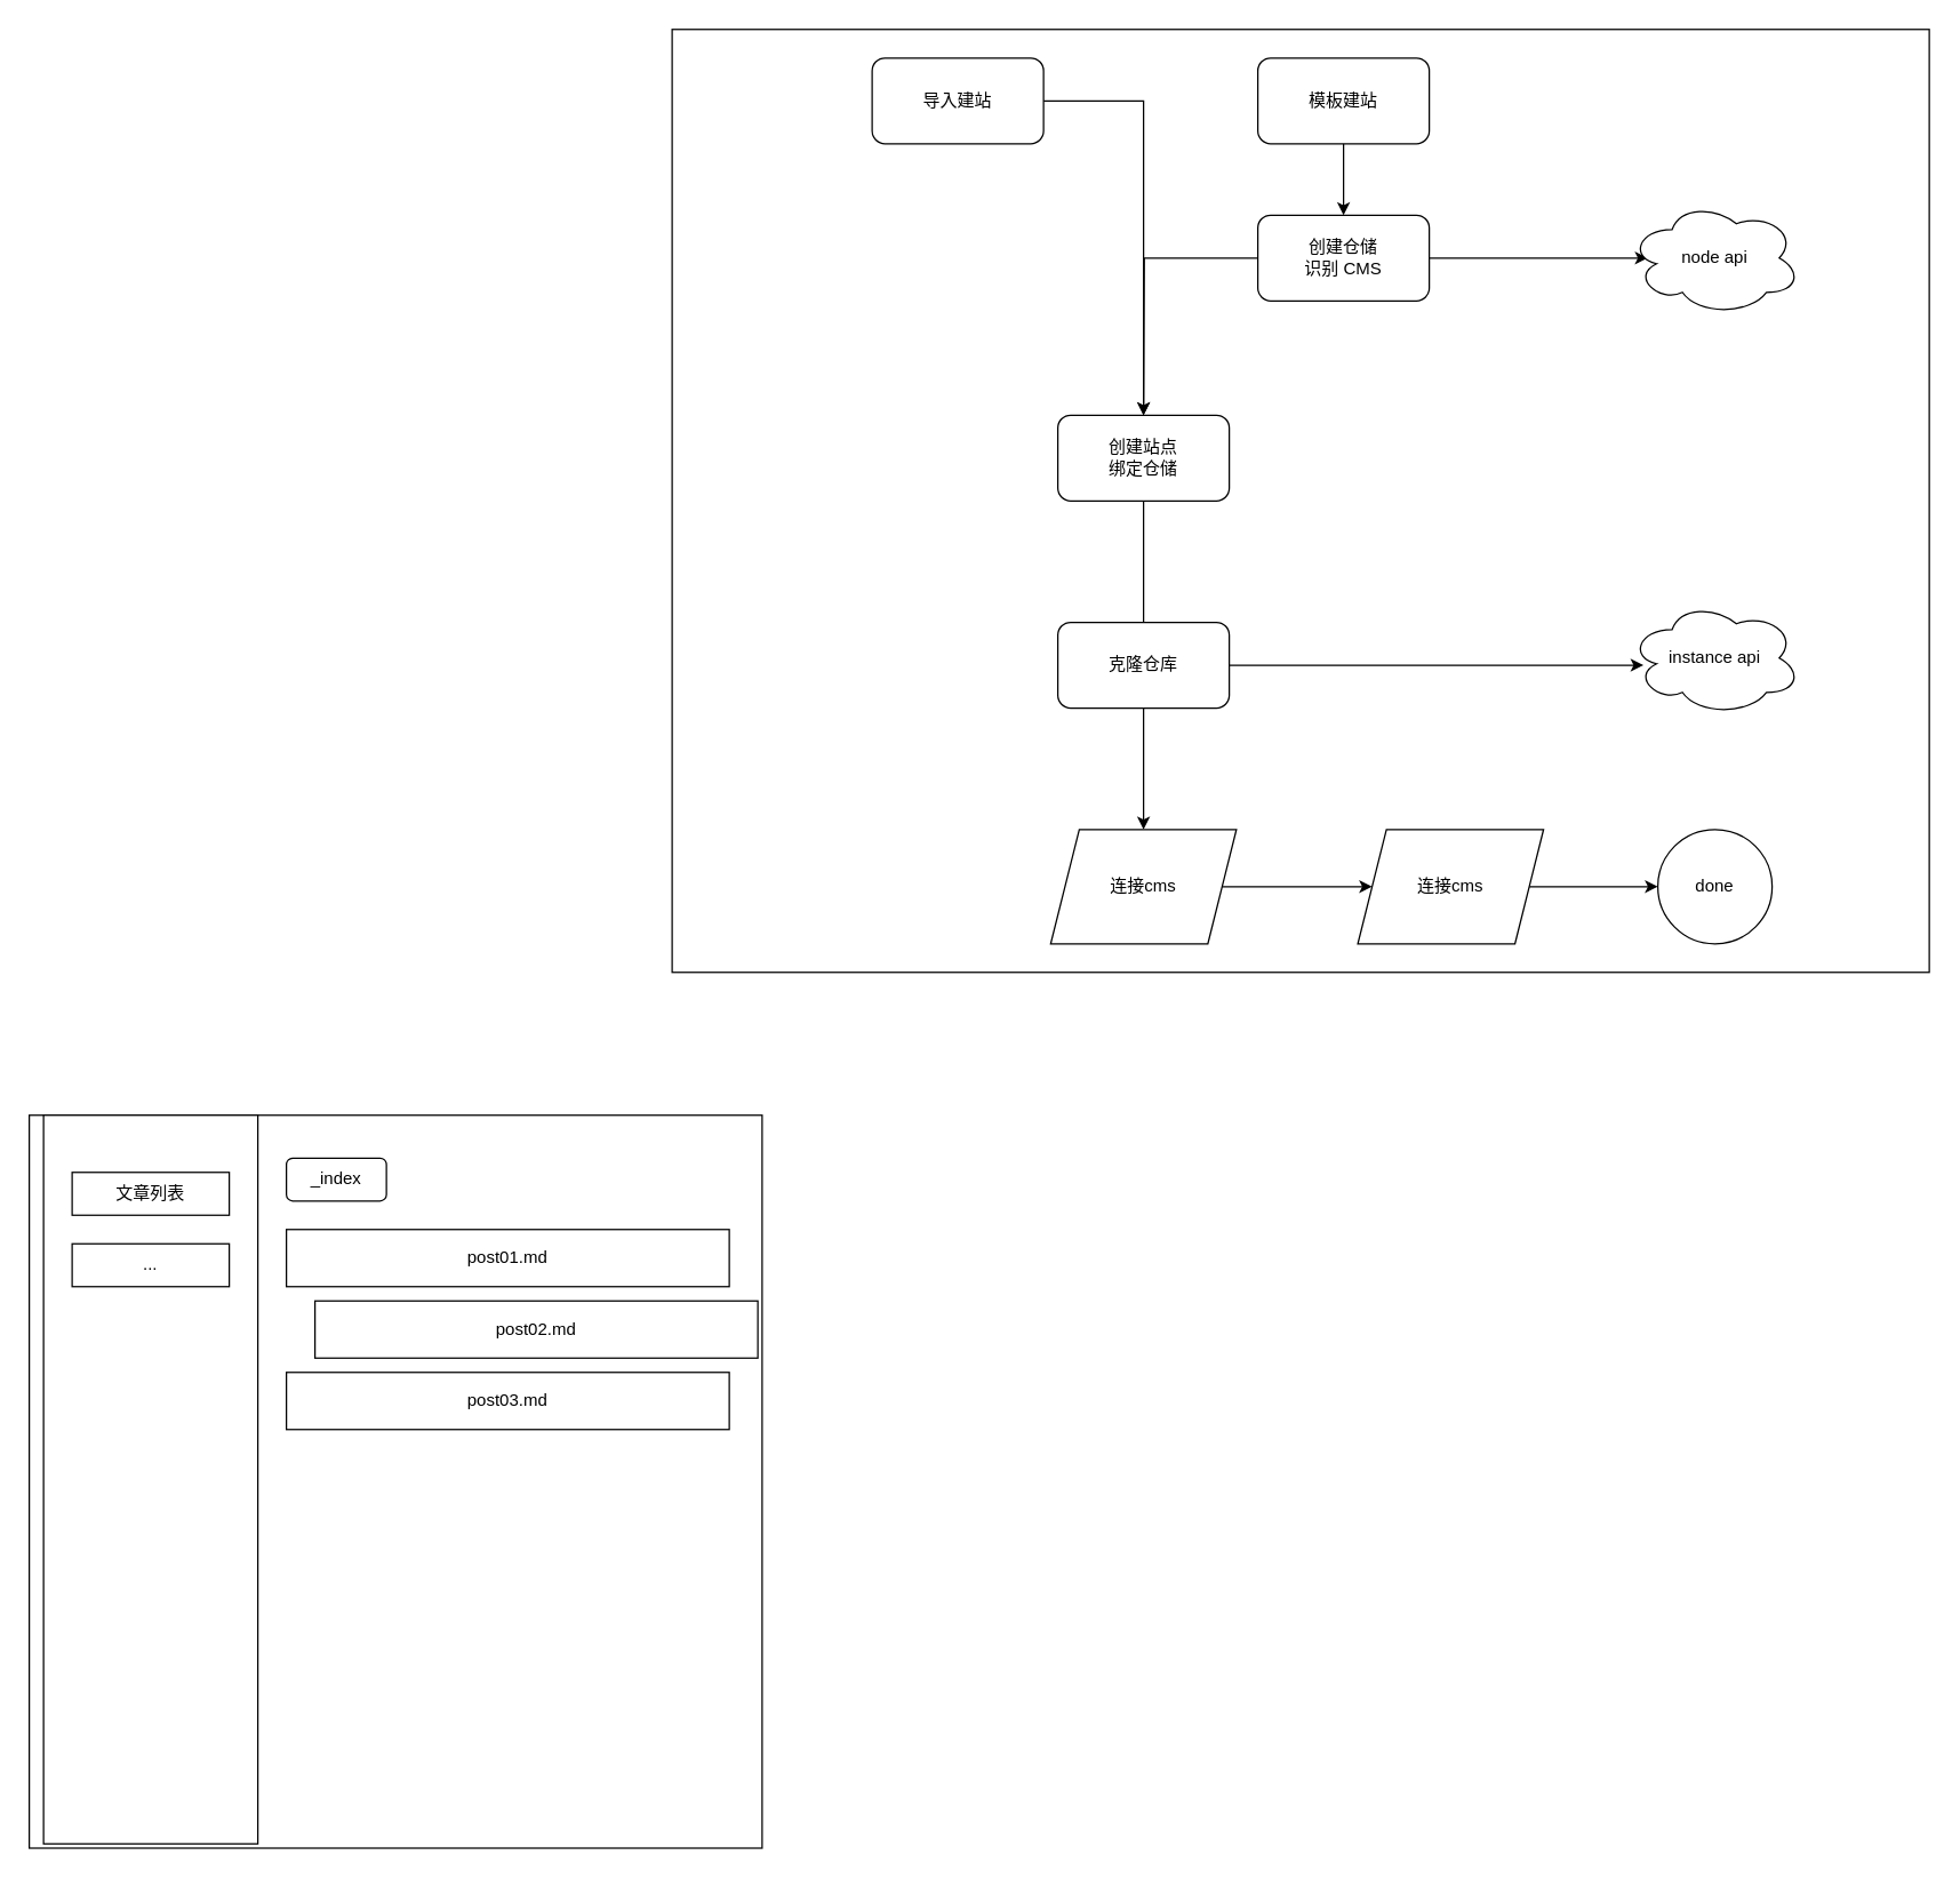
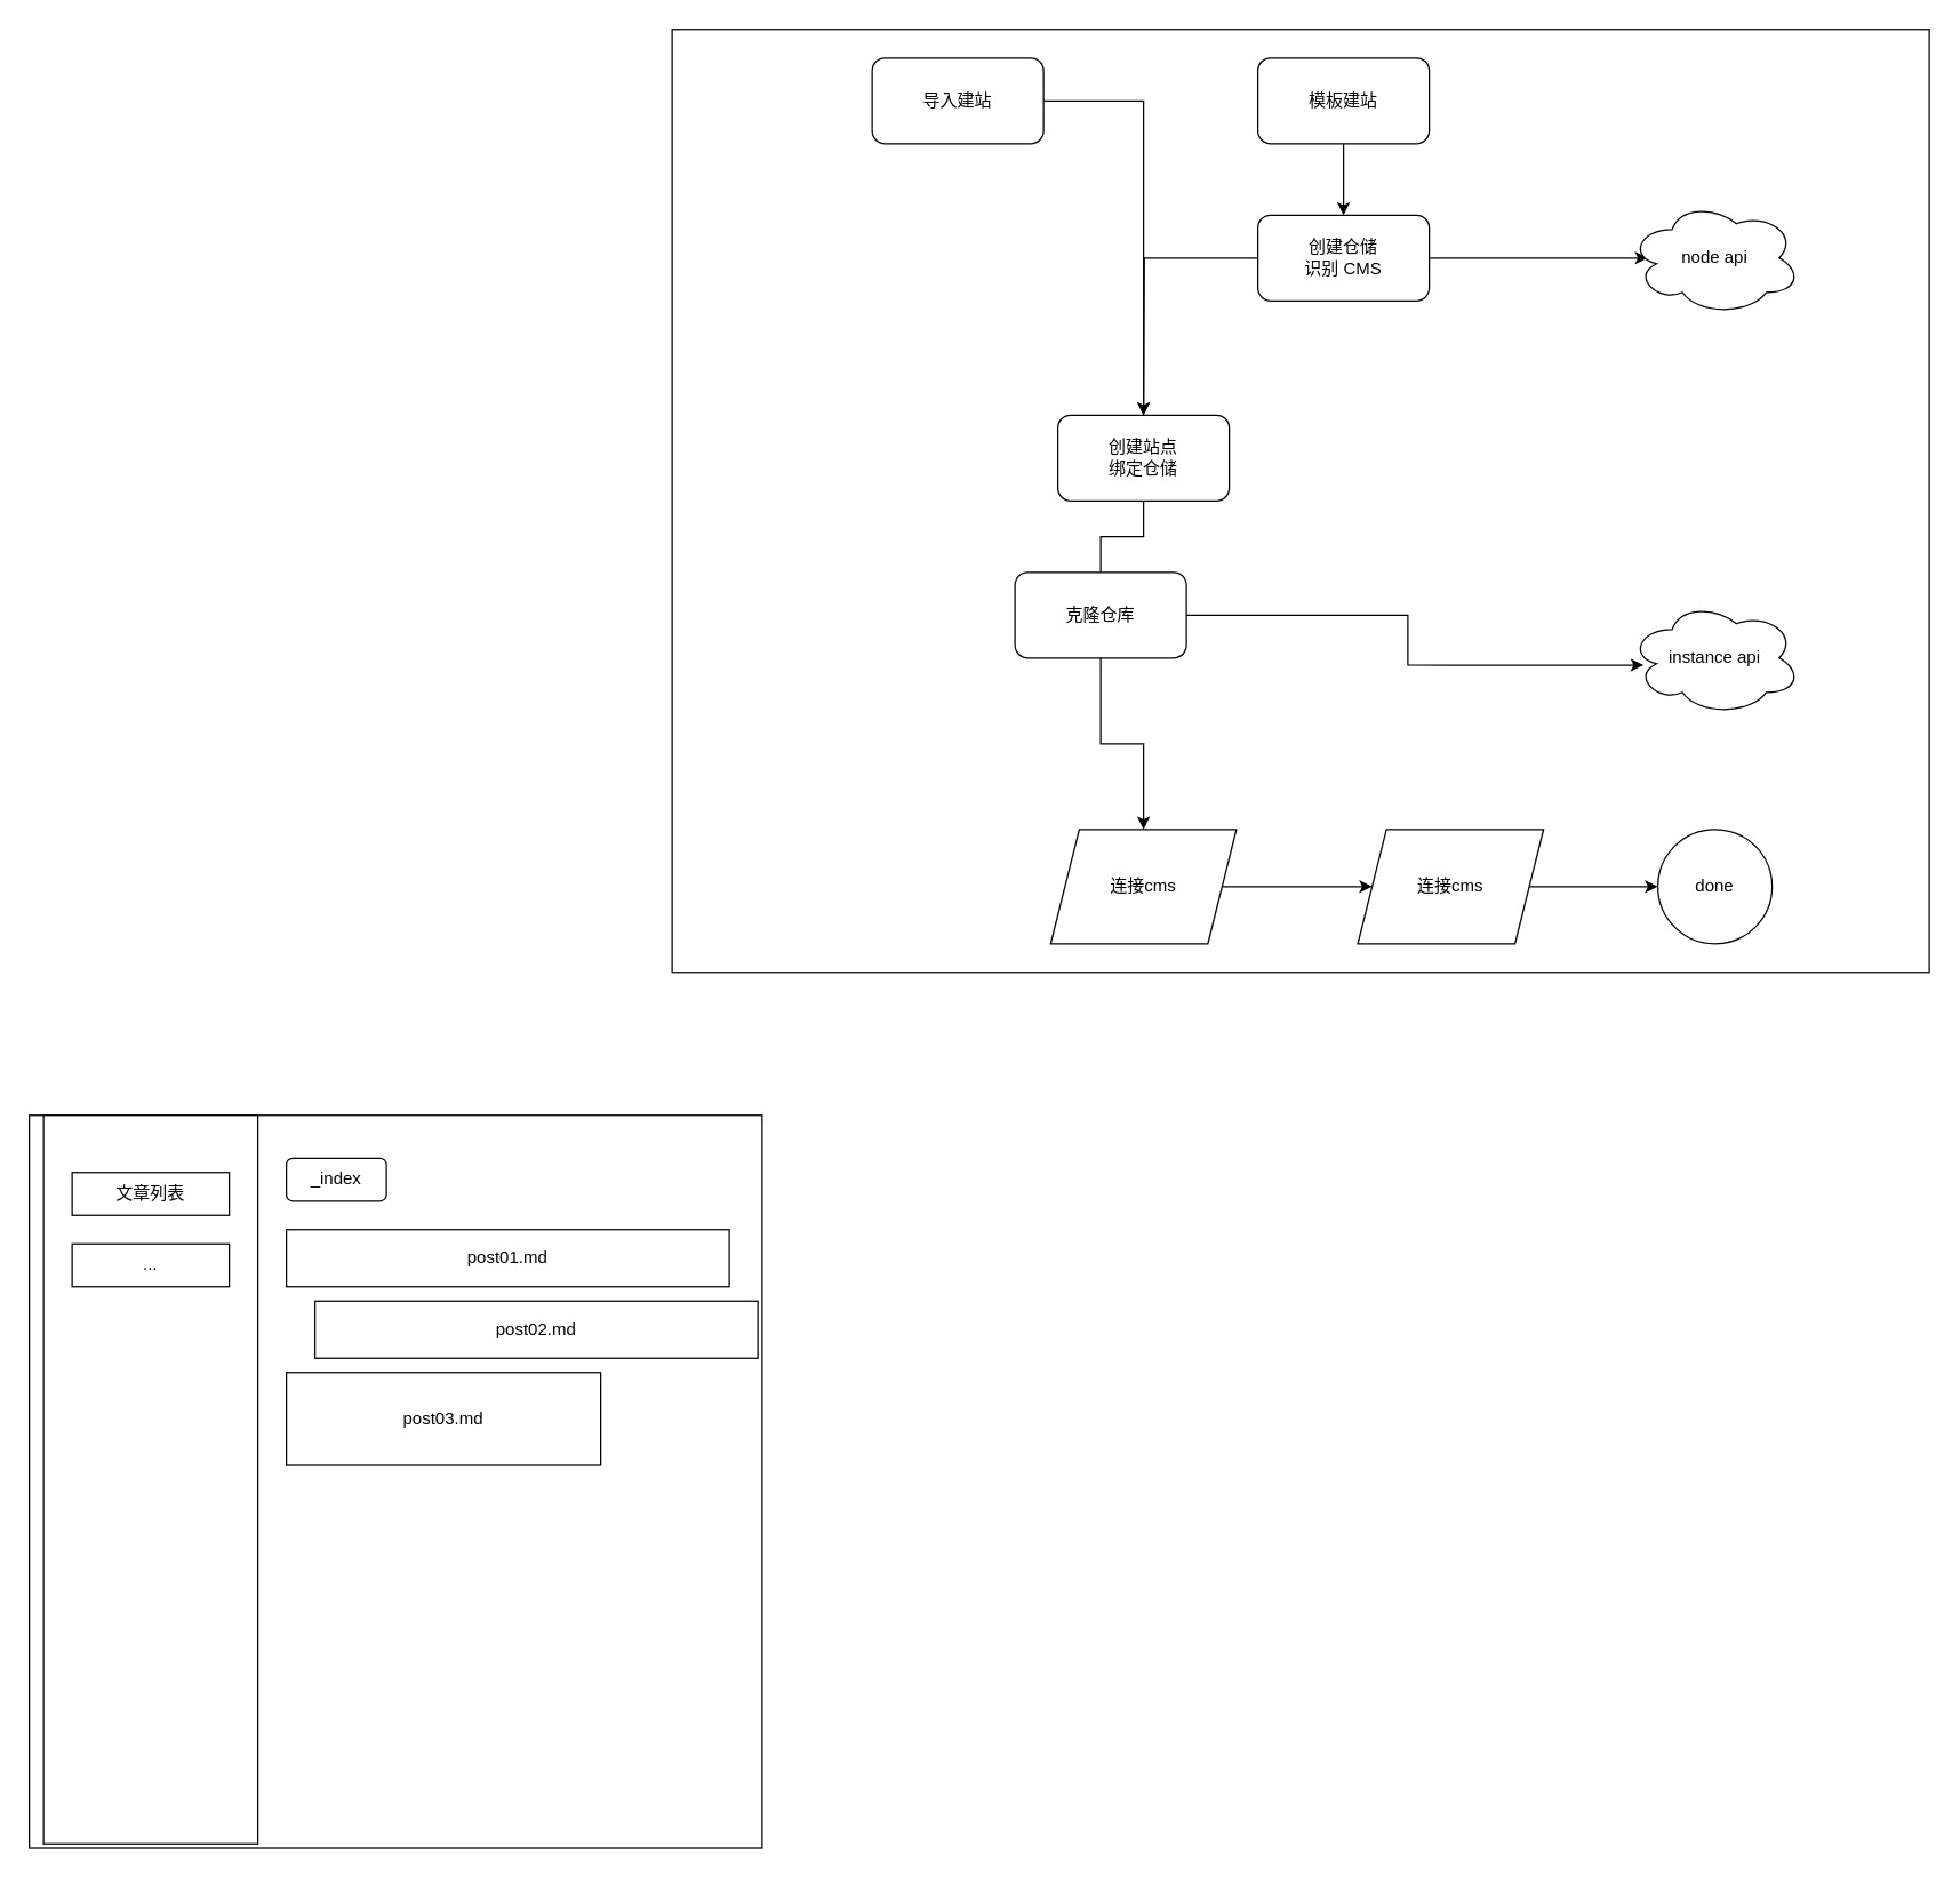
  <mxCell id="0" />
  <mxCell id="1" parent="0" />
  <mxCell id="2" value="" style="rounded=0;whiteSpace=wrap;html=1;" parent="1" vertex="1"><mxGeometry x="470" y="20" width="880" height="660" as="geometry" /></mxCell>
  <mxCell id="3" style="edgeStyle=orthogonalEdgeStyle;rounded=0;orthogonalLoop=1;jettySize=auto;html=1;" parent="1" source="4" target="12" edge="1"><mxGeometry relative="1" as="geometry" /></mxCell>
  <mxCell id="4" value="导入建站" style="rounded=1;whiteSpace=wrap;html=1;" parent="1" vertex="1"><mxGeometry x="610" y="40" width="120" height="60" as="geometry" /></mxCell>
  <mxCell id="5" style="edgeStyle=orthogonalEdgeStyle;rounded=0;orthogonalLoop=1;jettySize=auto;html=1;exitX=0.5;exitY=1;exitDx=0;exitDy=0;entryX=0.5;entryY=0;entryDx=0;entryDy=0;" parent="1" source="6" target="9" edge="1"><mxGeometry relative="1" as="geometry" /></mxCell>
  <mxCell id="6" value="模板建站" style="rounded=1;whiteSpace=wrap;html=1;" parent="1" vertex="1"><mxGeometry x="880" y="40" width="120" height="60" as="geometry" /></mxCell>
  <mxCell id="7" style="edgeStyle=orthogonalEdgeStyle;rounded=0;orthogonalLoop=1;jettySize=auto;html=1;entryX=0.108;entryY=0.5;entryDx=0;entryDy=0;entryPerimeter=0;" parent="1" source="9" target="10" edge="1"><mxGeometry relative="1" as="geometry" /></mxCell>
  <mxCell id="8" style="edgeStyle=orthogonalEdgeStyle;rounded=0;orthogonalLoop=1;jettySize=auto;html=1;" parent="1" source="9" edge="1"><mxGeometry relative="1" as="geometry"><mxPoint x="800" y="290" as="targetPoint" /></mxGeometry></mxCell>
  <mxCell id="9" value="创建仓储&lt;br&gt;识别 CMS" style="rounded=1;whiteSpace=wrap;html=1;" parent="1" vertex="1"><mxGeometry x="880" y="150" width="120" height="60" as="geometry" /></mxCell>
  <mxCell id="10" value="node api" style="ellipse;shape=cloud;whiteSpace=wrap;html=1;" parent="1" vertex="1"><mxGeometry x="1140" y="140" width="120" height="80" as="geometry" /></mxCell>
  <mxCell id="11" style="edgeStyle=orthogonalEdgeStyle;rounded=0;orthogonalLoop=1;jettySize=auto;html=1;endArrow=none;" parent="1" source="12" target="15" edge="1"><mxGeometry relative="1" as="geometry" /></mxCell>
  <mxCell id="12" value="创建站点&lt;br&gt;绑定仓储" style="rounded=1;whiteSpace=wrap;html=1;" parent="1" vertex="1"><mxGeometry x="740" y="290" width="120" height="60" as="geometry" /></mxCell>
  <mxCell id="13" style="edgeStyle=orthogonalEdgeStyle;rounded=0;orthogonalLoop=1;jettySize=auto;html=1;entryX=0.083;entryY=0.563;entryDx=0;entryDy=0;entryPerimeter=0;" parent="1" source="15" target="16" edge="1"><mxGeometry relative="1" as="geometry" /></mxCell>
  <mxCell id="14" style="edgeStyle=orthogonalEdgeStyle;rounded=0;orthogonalLoop=1;jettySize=auto;html=1;entryX=0.5;entryY=0;entryDx=0;entryDy=0;" parent="1" source="15" target="18" edge="1"><mxGeometry relative="1" as="geometry" /></mxCell>
- <mxCell id="15" value="克隆仓库" style="rounded=1;whiteSpace=wrap;html=1;" parent="1" vertex="1"><mxGeometry x="740" y="435" width="120" height="60" as="geometry" /></mxCell>
+ <mxCell id="15" value="克隆仓库" style="rounded=1;whiteSpace=wrap;html=1;" parent="1" vertex="1"><mxGeometry x="710" y="400" width="120" height="60" as="geometry" /></mxCell>
  <mxCell id="16" value="instance api" style="ellipse;shape=cloud;whiteSpace=wrap;html=1;" parent="1" vertex="1"><mxGeometry x="1140" y="420" width="120" height="80" as="geometry" /></mxCell>
  <mxCell id="17" style="edgeStyle=orthogonalEdgeStyle;rounded=0;orthogonalLoop=1;jettySize=auto;html=1;entryX=0;entryY=0.5;entryDx=0;entryDy=0;" parent="1" source="18" target="20" edge="1"><mxGeometry relative="1" as="geometry" /></mxCell>
  <mxCell id="18" value="连接cms" style="shape=parallelogram;perimeter=parallelogramPerimeter;whiteSpace=wrap;html=1;fixedSize=1;" parent="1" vertex="1"><mxGeometry x="735" y="580" width="130" height="80" as="geometry" /></mxCell>
  <mxCell id="19" style="edgeStyle=orthogonalEdgeStyle;rounded=0;orthogonalLoop=1;jettySize=auto;html=1;" parent="1" source="20" target="21" edge="1"><mxGeometry relative="1" as="geometry" /></mxCell>
  <mxCell id="20" value="连接cms" style="shape=parallelogram;perimeter=parallelogramPerimeter;whiteSpace=wrap;html=1;fixedSize=1;" parent="1" vertex="1"><mxGeometry x="950" y="580" width="130" height="80" as="geometry" /></mxCell>
  <mxCell id="21" value="done" style="ellipse;whiteSpace=wrap;html=1;aspect=fixed;" parent="1" vertex="1"><mxGeometry x="1160" y="580" width="80" height="80" as="geometry" /></mxCell>
  <mxCell id="22" value="" style="whiteSpace=wrap;html=1;aspect=fixed;" vertex="1" parent="1"><mxGeometry x="20" y="780" width="513" height="513" as="geometry" /></mxCell>
  <mxCell id="23" value="" style="rounded=0;whiteSpace=wrap;html=1;" vertex="1" parent="1"><mxGeometry x="30" y="780" width="150" height="510" as="geometry" /></mxCell>
  <mxCell id="24" value="post01.md" style="rounded=0;whiteSpace=wrap;html=1;" vertex="1" parent="1"><mxGeometry x="200" y="860" width="310" height="40" as="geometry" /></mxCell>
  <mxCell id="25" value="post02.md" style="rounded=0;whiteSpace=wrap;html=1;" vertex="1" parent="1"><mxGeometry x="220" y="910" width="310" height="40" as="geometry" /></mxCell>
- <mxCell id="26" value="post03.md" style="rounded=0;whiteSpace=wrap;html=1;" vertex="1" parent="1"><mxGeometry x="200" y="960" width="310" height="40" as="geometry" /></mxCell>
+ <mxCell id="26" value="post03.md" style="rounded=0;whiteSpace=wrap;html=1;" vertex="1" parent="1"><mxGeometry x="200" y="960" width="220" height="65" as="geometry" /></mxCell>
  <mxCell id="27" value="_index" style="rounded=1;whiteSpace=wrap;html=1;" vertex="1" parent="1"><mxGeometry x="200" y="810" width="70" height="30" as="geometry" /></mxCell>
  <mxCell id="28" value="文章列表" style="rounded=0;whiteSpace=wrap;html=1;" vertex="1" parent="1"><mxGeometry x="50" y="820" width="110" height="30" as="geometry" /></mxCell>
  <mxCell id="29" value="..." style="rounded=0;whiteSpace=wrap;html=1;" vertex="1" parent="1"><mxGeometry x="50" y="870" width="110" height="30" as="geometry" /></mxCell>
